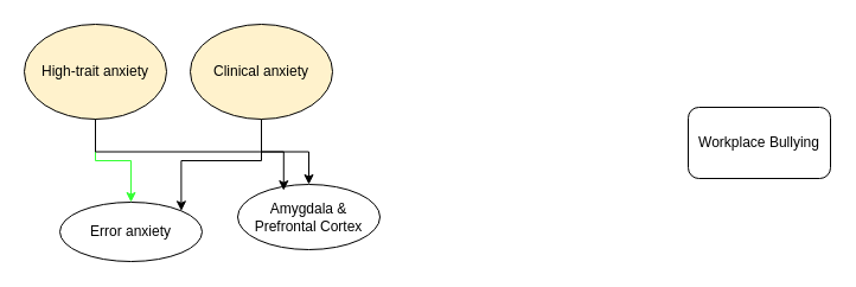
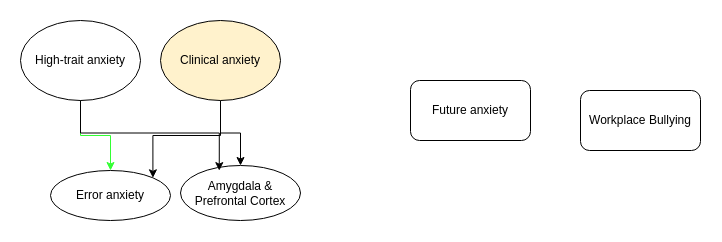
  <mxCell id="0" />
  <mxCell id="1" parent="0" />
  <mxCell id="2" value="" style="rounded=0;html=1;jettySize=auto;orthogonalLoop=1;fontSize=11;endArrow=block;endFill=0;endSize=8;strokeWidth=1;shadow=0;labelBackgroundColor=none;edgeStyle=orthogonalEdgeStyle;" parent="1" edge="1"><mxGeometry relative="1" as="geometry"><mxPoint x="230" y="80" as="targetPoint" /></mxGeometry></mxCell>
+ <mxCell id="3" value="Future anxiety" style="rounded=1;whiteSpace=wrap;html=1;" vertex="1" parent="1"><mxGeometry x="410" y="80" width="120" height="60" as="geometry" /></mxCell>
  <mxCell id="4" value="Workplace Bullying" style="rounded=1;whiteSpace=wrap;html=1;" vertex="1" parent="1"><mxGeometry x="580" y="90" width="120" height="60" as="geometry" /></mxCell>
  <mxCell id="5" style="edgeStyle=orthogonalEdgeStyle;rounded=0;orthogonalLoop=1;jettySize=auto;html=1;exitX=0.5;exitY=1;exitDx=0;exitDy=0;entryX=0.5;entryY=0;entryDx=0;entryDy=0;fillColor=#99FFCC;strokeColor=light-dark(#33FF33,#FFFFFF);" edge="1" parent="1" source="6" target="10"><mxGeometry relative="1" as="geometry" /></mxCell>
- <mxCell id="6" value="High-trait anxiety" style="ellipse;whiteSpace=wrap;html=1;fillColor=#fff2cc;" vertex="1" parent="1"><mxGeometry x="20" y="20" width="120" height="80" as="geometry" /></mxCell>
+ <mxCell id="6" value="High-trait anxiety" style="ellipse;whiteSpace=wrap;html=1;" vertex="1" parent="1"><mxGeometry x="20" y="20" width="120" height="80" as="geometry" /></mxCell>
  <mxCell id="7" style="edgeStyle=orthogonalEdgeStyle;rounded=0;orthogonalLoop=1;jettySize=auto;html=1;exitX=0.5;exitY=1;exitDx=0;exitDy=0;entryX=0.5;entryY=0;entryDx=0;entryDy=0;" edge="1" parent="1" source="9" target="11"><mxGeometry relative="1" as="geometry" /></mxCell>
  <mxCell id="8" style="edgeStyle=orthogonalEdgeStyle;rounded=0;orthogonalLoop=1;jettySize=auto;html=1;exitX=0.5;exitY=1;exitDx=0;exitDy=0;entryX=1;entryY=0;entryDx=0;entryDy=0;" edge="1" parent="1" source="9" target="10"><mxGeometry relative="1" as="geometry" /></mxCell>
  <mxCell id="9" value="Clinical anxiety" style="ellipse;whiteSpace=wrap;html=1;fillColor=#fff2cc;" vertex="1" parent="1"><mxGeometry x="160" y="20" width="120" height="80" as="geometry" /></mxCell>
  <mxCell id="10" value="Error anxiety" style="ellipse;whiteSpace=wrap;html=1;" vertex="1" parent="1"><mxGeometry x="50" y="170" width="120" height="50" as="geometry" /></mxCell>
- <mxCell id="11" value="Amygdala &amp;amp; Prefrontal Cortex" style="ellipse;whiteSpace=wrap;html=1;" vertex="1" parent="1"><mxGeometry x="200" y="155" width="120" height="55" as="geometry" /></mxCell>
+ <mxCell id="11" value="Amygdala &amp;amp; Prefrontal Cortex" style="ellipse;whiteSpace=wrap;html=1;" vertex="1" parent="1"><mxGeometry x="180" y="165" width="120" height="55" as="geometry" /></mxCell>
  <mxCell id="12" style="edgeStyle=orthogonalEdgeStyle;rounded=0;orthogonalLoop=1;jettySize=auto;html=1;exitX=0.5;exitY=1;exitDx=0;exitDy=0;entryX=0.323;entryY=0.093;entryDx=0;entryDy=0;entryPerimeter=0;fillColor=#33FF33;" edge="1" parent="1" source="6" target="11"><mxGeometry relative="1" as="geometry" /></mxCell>
